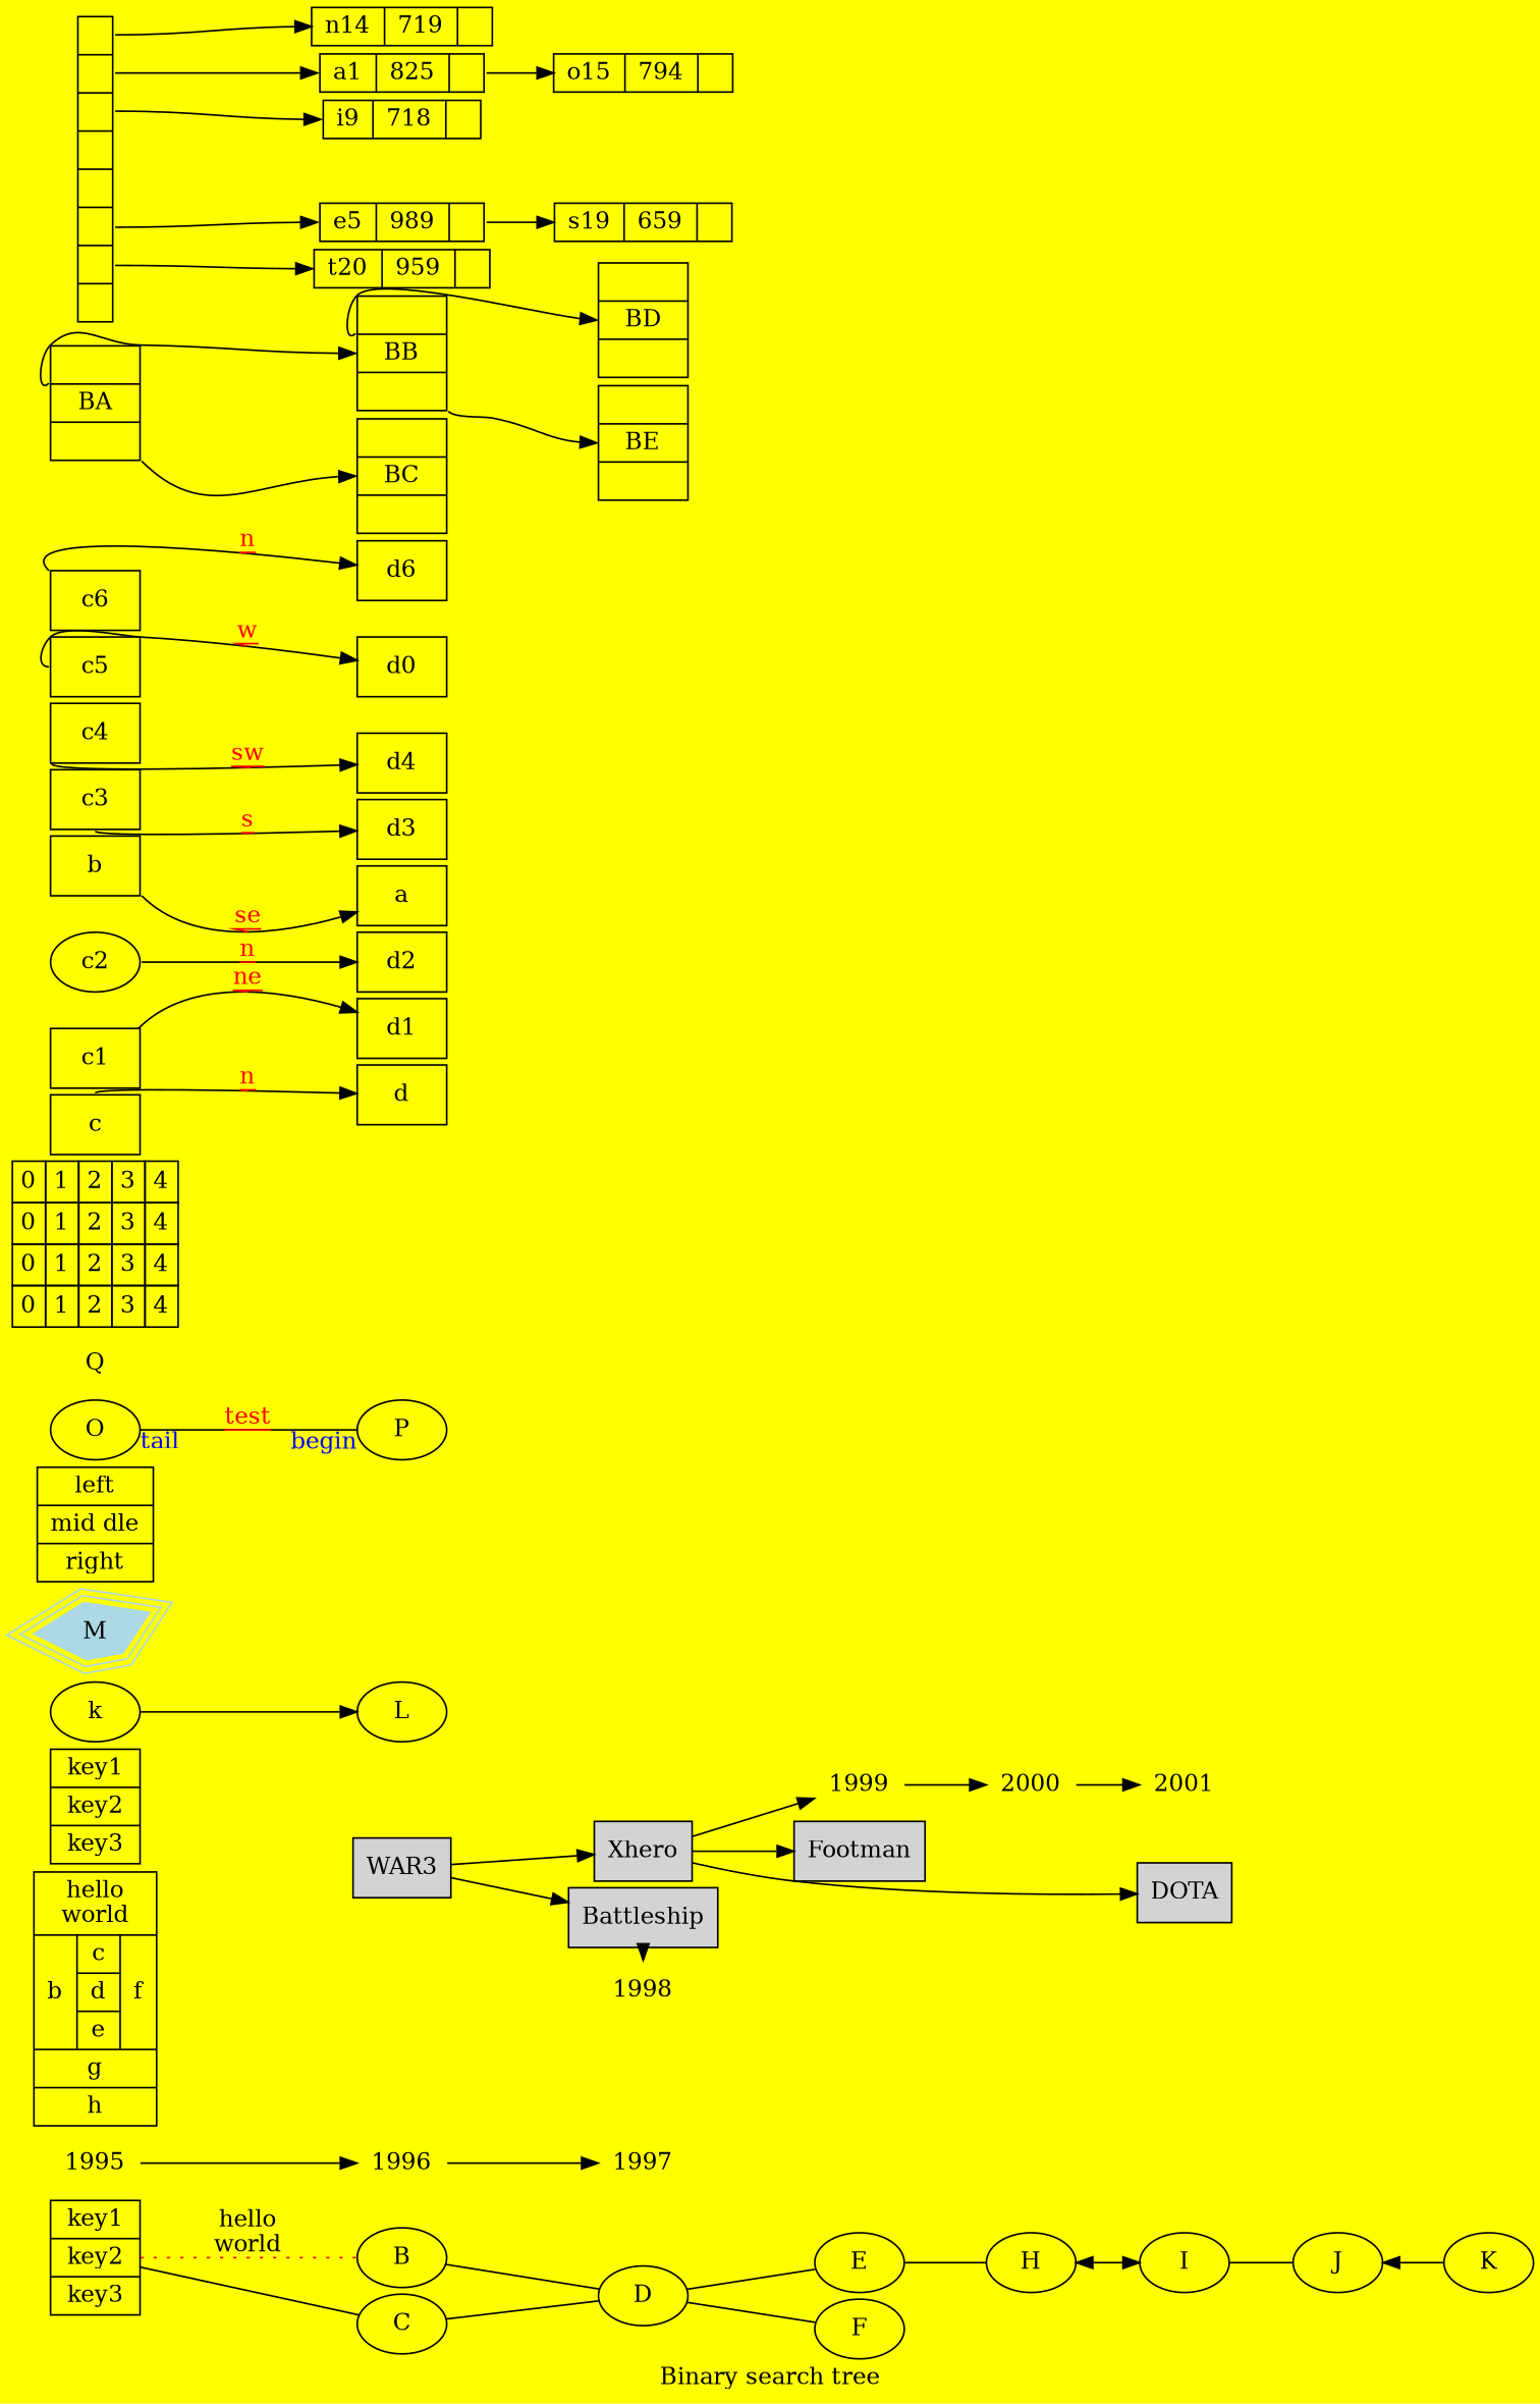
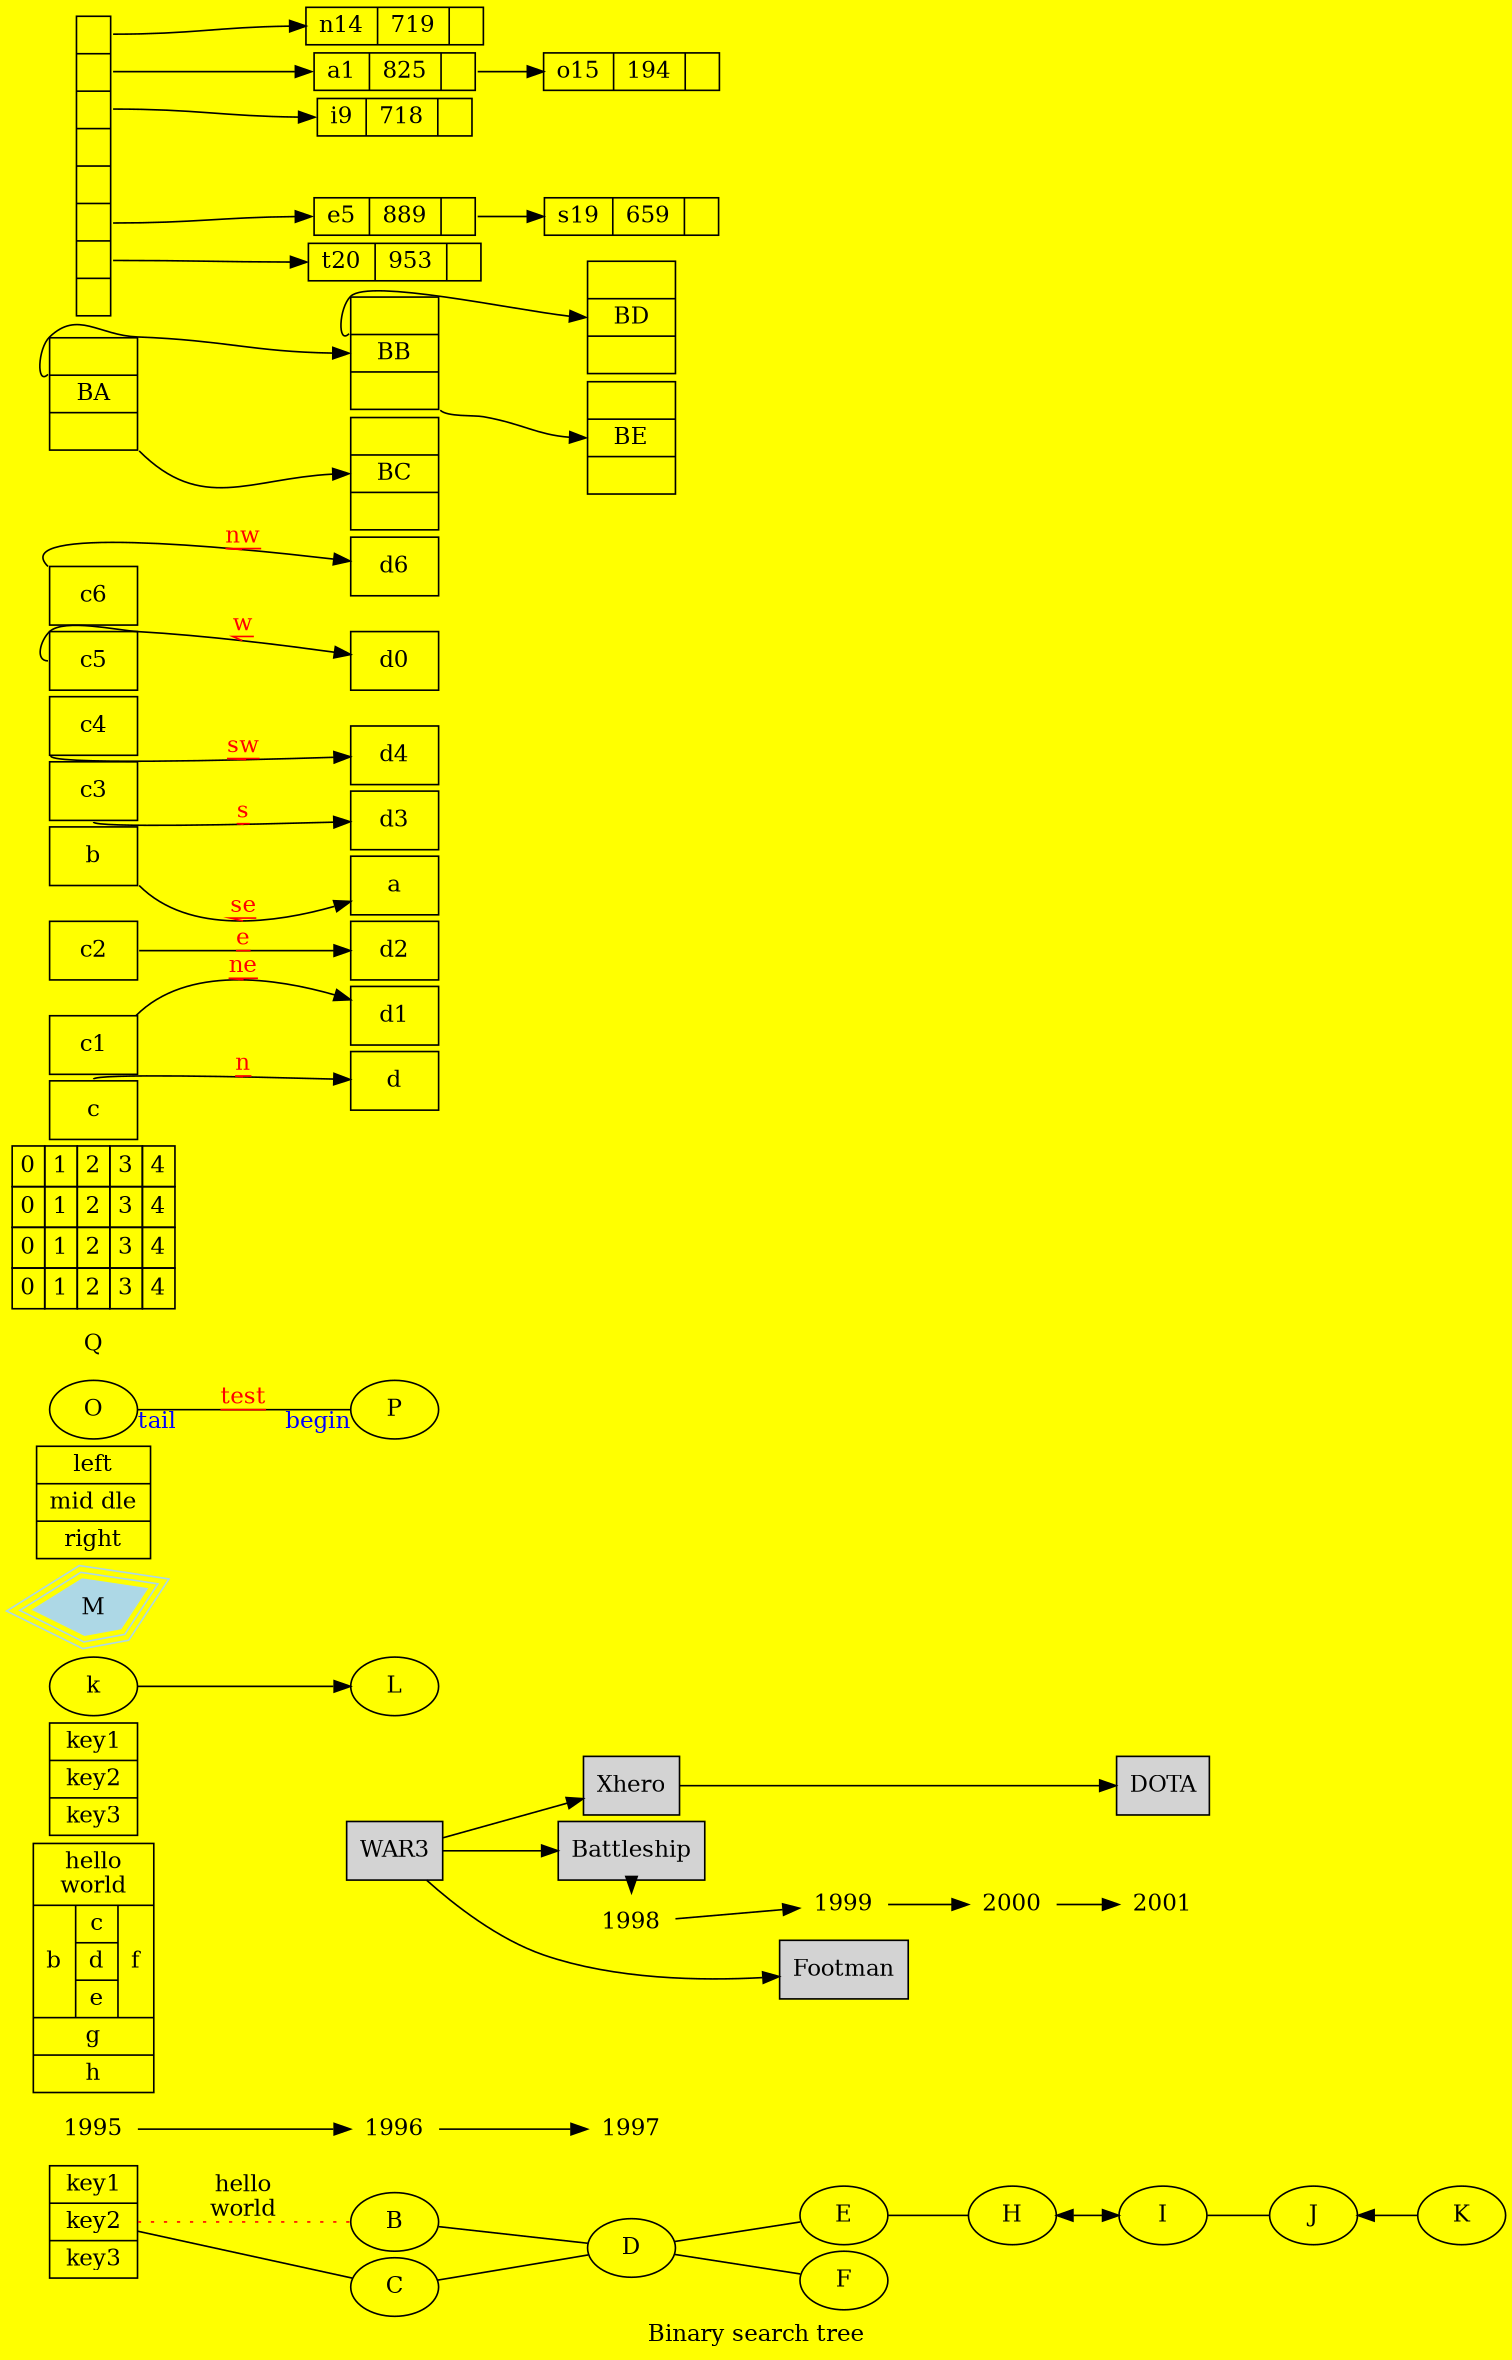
  graph {
    bgcolor=yellow
    label="Binary search tree"
    nodesep=.05
    rankdir=LR
    node [shape=box]
    edge [decorate=true dir=forward fontcolor=red labelfontcolor=blue]
    E [shape=""]
    F [shape=""]
    1995 [shape=plaintext]
    1996 [shape=plaintext]
    1997 [shape=plaintext]
    1998 [shape=plaintext]
    1999 [shape=plaintext]
    2000 [shape=plaintext]
    2001 [shape=plaintext]
    WAR3 [style=filled]
    Xhero [style=filled]
    Battleship [style=filled]
    Footman [style=filled]
    DOTA [style=filled]
    H [shape=""]
    n16 [label="hello\nworld |{ b |{c|d|e}| f}| g | h" shape=record]
    n17 [label="key1|key2|key3" shape=record skew=0.5]
    n18 [label="<f0> key1| <f1> key2| <f3> key3" shape=record skew=0.5]
    B [shape=""]
    C [shape=""]
    D [shape=""]
    I [shape=""]
    J [shape=""]
    K [shape=""]
    k [shape=""]
    L [shape=""]
    M [color=lightblue distortion=.7 orientation=15 peripheries=3 shape=polygon sides=5 style=filled]
    n28 [label="<f0> left|<f1> mid\ dle|<f2> right" shape=record]
    O [shape=""]
    P [shape=""]
    Q [shape=none]
    n32 [label=<  <TABLE BORDER="0" CELLBORDER="1" CELLSPACING="0" CELLPADDING="4">  				<TR><TD>0</TD><TD>1</TD><TD>2</TD><TD>3</TD><TD>4</TD></TR>  				<TR><TD>0</TD><TD>1</TD><TD>2</TD><TD>3</TD><TD>4</TD></TR>  				<TR><TD>0</TD><TD>1</TD><TD>2</TD><TD>3</TD><TD>4</TD></TR>  				<TR><TD>0</TD><TD>1</TD><TD>2</TD><TD>3</TD><TD>4</TD></TR> 				</TABLE> 				> margin=0 shape=none]
    c
    d
    c1
    d1
-   c2 [shape=ellipse]
+   c2
    d2
    b
    a
    c3
    d3
    c4
    d4
    n45 [label=d0]
    c5
    c6
    d6
    n49 [label="<f0> | <f1> BA |<f2> " shape=record]
    n50 [label="<f0> | <f1> BB |<f2> " shape=record]
    n51 [label="<f0> | <f1> BC |<f2> " shape=record]
    n52 [label="<f0> | <f1> BD |<f2> " shape=record]
    n53 [label="<f0> | <f1> BE |<f2> " shape=record]
    n54 [height=2.5 label="<f0> |<f1> |<f2> |<f3> |<f4> |<f5> |<f6> | " shape=record width=.1]
    n55 [height=.1 label="{<n> n14 | 719 |<p> }" shape=record width=.1]
    n56 [height=.1 label="{<n> a1 | 825 |<q> }" shape=record width=.1]
    n57 [height=.1 label="{<n> i9 | 718 |<p> }" shape=record width=.1]
-   n58 [height=.1 label="{<n> e5 | 989 |<p> }" shape=record width=.1]
-   n59 [height=.1 label="{<n> t20 | 959 |<p> }" shape=record width=.1]
-   n60 [height=.1 label="{<n> o15 | 794 |<p> }" shape=record width=.1]
+   n58 [height=.1 label="{<n> e5 | 889 |<p> }" shape=record width=.1]
+   n59 [height=.1 label="{<n> t20 | 953 |<p> }" shape=record width=.1]
+   n60 [height=.1 label="{<n> o15 | 194 |<p> }" shape=record width=.1]
    n61 [height=.1 label="{<n> s19 | 659 |<p> }" shape=record width=.1]
    subgraph sub_1 {
      E
      F
    }
    subgraph sub_2 {
      1995
      1996
      1997
      1998
      1999
      2000
      2001
    }
    subgraph sub_3 {
      WAR3
      Xhero
      Battleship
      Footman
      DOTA
    }
    subgraph sub_4 {
      rank=same
      1996
      WAR3
    }
    subgraph sub_5 {
      rank=same
      1998
      Xhero
      Battleship
    }
    subgraph sub_6 {
      rank=same
      1999
      Footman
    }
    subgraph sub_7 {
      rank=same
      2001
      DOTA
    }
    E -- H [decorate="" dir="" fontcolor="" labelfontcolor=""]
    1995 -- 1996
    1996 -- 1997
-   Xhero -- 1999
+   1998 -- 1999
    1999 -- 2000
    2000 -- 2001
    WAR3 -- Xhero
    WAR3 -- Battleship
-   Xhero -- Footman
+   WAR3 -- Footman
    Xhero -- DOTA
    Battleship -- 1998
    H -- I [dir=both decorate="" fontcolor="" labelfontcolor=""]
    n18 -- B [color=red label="hello\nworld" style=dotted weight=25 decorate="" dir="" fontcolor="" labelfontcolor=""]
    n18 -- C [decorate="" dir="" fontcolor="" labelfontcolor=""]
    B -- D [decorate="" dir="" fontcolor="" labelfontcolor=""]
    C -- D [decorate="" dir="" fontcolor="" labelfontcolor=""]
    D -- E [decorate="" dir="" fontcolor="" labelfontcolor=""]
    D -- F [decorate="" dir="" fontcolor="" labelfontcolor=""]
    I -- J [dir=none decorate="" fontcolor="" labelfontcolor=""]
    J -- K [dir=back decorate="" fontcolor="" labelfontcolor=""]
    k -- L [decorate="" fontcolor="" labelfontcolor=""]
    O -- P [headlabel=begin label=test taillabel=tail dir=""]
    c -- d [label=n tailport=n]
    c1 -- d1 [label=ne tailport=ne]
-   c2 -- d2 [label=n tailport=e]
+   c2 -- d2 [label=e tailport=e]
    b -- a [label=se tailport=se]
    c3 -- d3 [label=s tailport=s]
    c4 -- d4 [label=sw tailport=sw]
    c5 -- n45 [label=w tailport=w]
-   c6 -- d6 [label=n tailport=nw]
+   c6 -- d6 [label=nw tailport=nw]
    n49 -- n50 [headport=f1 tailport="f0:sw"]
    n49 -- n51 [headport=f1 tailport="f2:se"]
    n50 -- n52 [headport=f1 tailport="f0:sw"]
    n50 -- n53 [headport=f1 tailport="f2:se"]
    n54 -- n55 [headport=n tailport=f0]
    n54 -- n56 [headport=n tailport=f1]
    n54 -- n57 [headport=n tailport=f2]
    n54 -- n58 [headport=n tailport=f5]
    n54 -- n59 [headport=n tailport=f6]
    n56 -- n60 [headport=n tailport=q]
    n58 -- n61 [headport=n tailport=p]
  }
